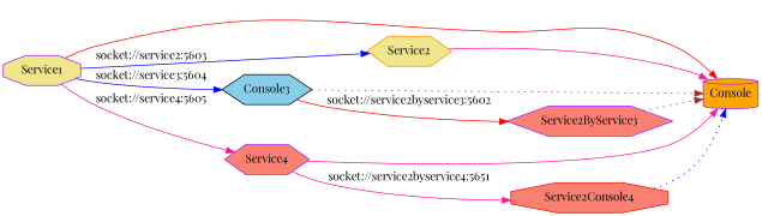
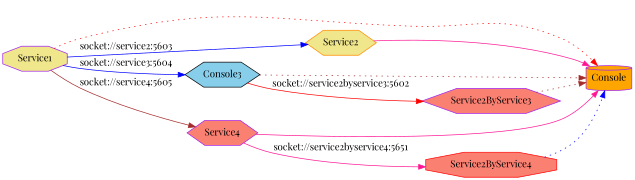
  digraph {
    fontname="Playfair Display"
    rankdir=LR
    node [color=purple fillcolor=salmon fontname="Playfair Display" shape=hexagon style=filled]
    edge [color=blue fontname="Playfair Display" style=solid]
    Service1 [fillcolor=khaki shape=octagon]
    Console [fillcolor=orange shape=cylinder]
    Service2 [color=darkorange fillcolor=khaki]
    n4 [color=black fillcolor=skyblue label=Console3]
    Service4
    Service2ByService3
-   Service2ByService4 [color=red shape=octagon label=Service2Console4]
-   Service1 -> Console [color=red]
+   Service2ByService4 [color=red shape=octagon]
+   Service1 -> Console [color=red style=dotted]
    Service1 -> Service2 [label="socket://service2:5603"]
    Service1 -> n4 [label="socket://service3:5604"]
-   Service1 -> Service4 [color=deeppink label="socket://service4:5605"]
+   Service1 -> Service4 [color=brown label="socket://service4:5605"]
    Service2 -> Console [color=deeppink]
    n4 -> Console [color=brown style=dotted]
    n4 -> Service2ByService3 [color=red label="socket://service2byservice3:5602"]
    Service4 -> Console [color=deeppink]
    Service4 -> Service2ByService4 [color=deeppink label="socket://service2byservice4:5651"]
    Service2ByService3 -> Console [color=brown style=dotted]
    Service2ByService4 -> Console [style=dotted]
  }
